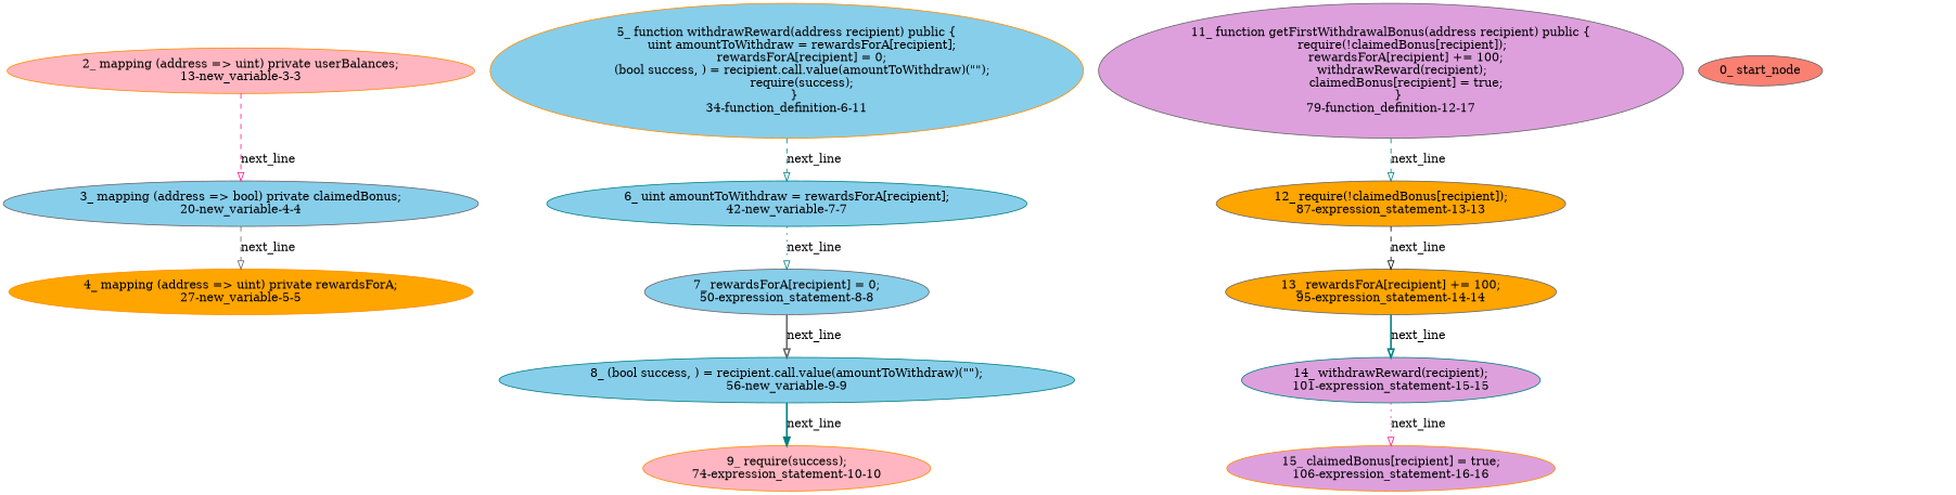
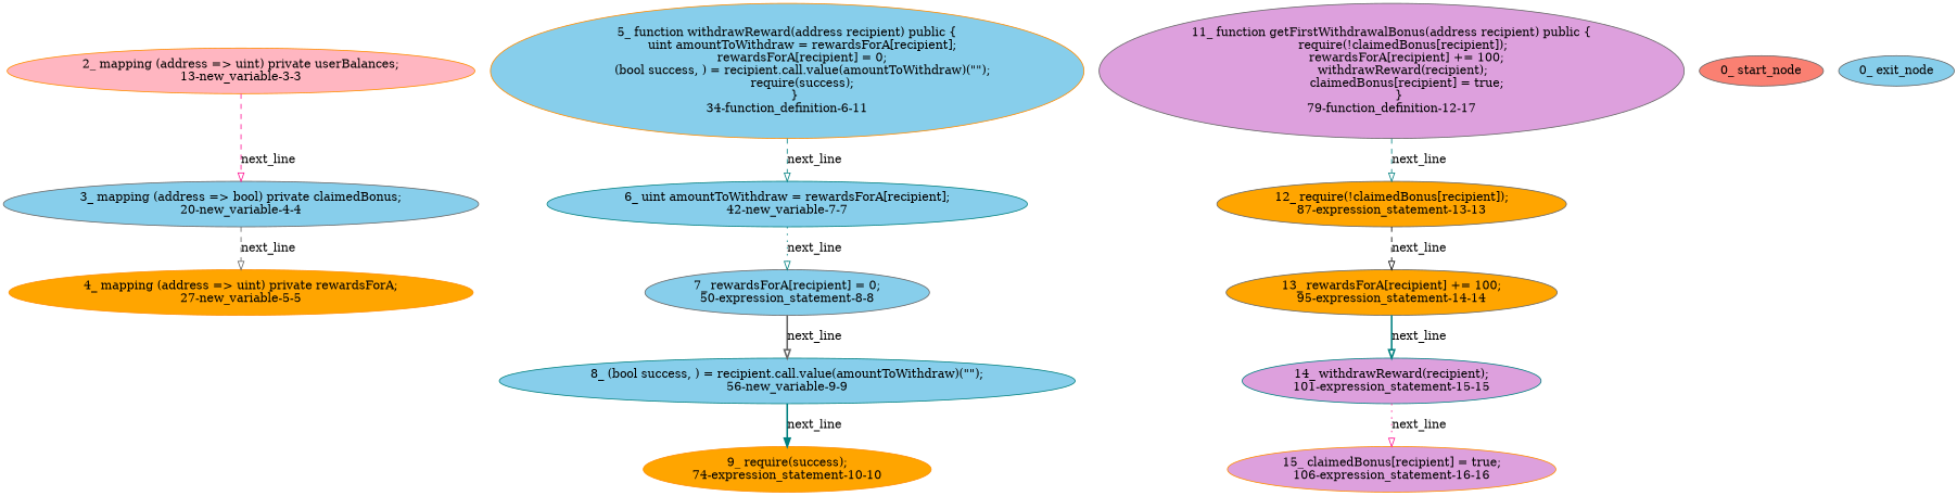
  digraph {
    node [color=gray40 fillcolor=skyblue style=filled type_label=expression_statement]
    edge [arrowhead=onormal color=teal controlflow_type=next_line edge_type=CFG_edge style=dashed]
    n1 [color=darkorange fillcolor=lightpink label="2_ mapping (address => uint) private userBalances;\n13-new_variable-3-3" type_label=new_variable]
    n2 [label="3_ mapping (address => bool) private claimedBonus;\n20-new_variable-4-4" type_label=new_variable]
    n3 [color=darkorange fillcolor=orange label="4_ mapping (address => uint) private rewardsForA;\n27-new_variable-5-5" type_label=new_variable]
    n4 [color=darkorange label="5_ function withdrawReward(address recipient) public {\n        uint amountToWithdraw = rewardsForA[recipient];\n        rewardsForA[recipient] = 0;\n        (bool success, ) = recipient.call.value(amountToWithdraw)(\"\");\n        require(success);\n    }\n34-function_definition-6-11" method="withdrawReward(address recipient)" type_label=function_definition]
    n5 [color=teal label="6_ uint amountToWithdraw = rewardsForA[recipient];\n42-new_variable-7-7" method="withdrawReward(address recipient)" type_label=new_variable]
    n6 [label="7_ rewardsForA[recipient] = 0;\n50-expression_statement-8-8" method="withdrawReward(address recipient)"]
    n7 [color=teal label="8_ (bool success, ) = recipient.call.value(amountToWithdraw)(\"\");\n56-new_variable-9-9" method="withdrawReward(address recipient)" type_label=new_variable]
-   n8 [color=darkorange fillcolor=lightpink label="9_ require(success);\n74-expression_statement-10-10" method="withdrawReward(address recipient)"]
+   n8 [color=darkorange fillcolor=orange label="9_ require(success);\n74-expression_statement-10-10" method="withdrawReward(address recipient)"]
    n9 [fillcolor=plum label="11_ function getFirstWithdrawalBonus(address recipient) public {\n        require(!claimedBonus[recipient]);  \n        rewardsForA[recipient] += 100;\n        withdrawReward(recipient);  \n        claimedBonus[recipient] = true;\n    }\n79-function_definition-12-17" method="getFirstWithdrawalBonus(address recipient)" type_label=function_definition]
    n10 [fillcolor=orange label="12_ require(!claimedBonus[recipient]);\n87-expression_statement-13-13" method="getFirstWithdrawalBonus(address recipient)"]
    n11 [fillcolor=orange label="13_ rewardsForA[recipient] += 100;\n95-expression_statement-14-14" method="getFirstWithdrawalBonus(address recipient)"]
    n12 [color=teal fillcolor=plum label="14_ withdrawReward(recipient);\n101-expression_statement-15-15" method="getFirstWithdrawalBonus(address recipient)"]
    n13 [color=darkorange fillcolor=plum label="15_ claimedBonus[recipient] = true;\n106-expression_statement-16-16" method="getFirstWithdrawalBonus(address recipient)"]
    n14 [fillcolor=salmon label="0_ start_node" type_label=start]
+   n15 [label="0_ exit_node" type_label=exit]
    n1 -> n2 [color=deeppink label=next_line]
    n2 -> n3 [color=gray40 label=next_line]
    n4 -> n5 [label=next_line]
    n5 -> n6 [label=next_line style=dotted]
    n6 -> n7 [color=gray40 label=next_line style=bold]
    n7 -> n8 [arrowhead=normal label=next_line style=bold]
    n9 -> n10 [label=next_line]
    n10 -> n11 [color=black label=next_line]
    n11 -> n12 [label=next_line style=bold]
    n12 -> n13 [color=deeppink label=next_line style=dotted]
  }
